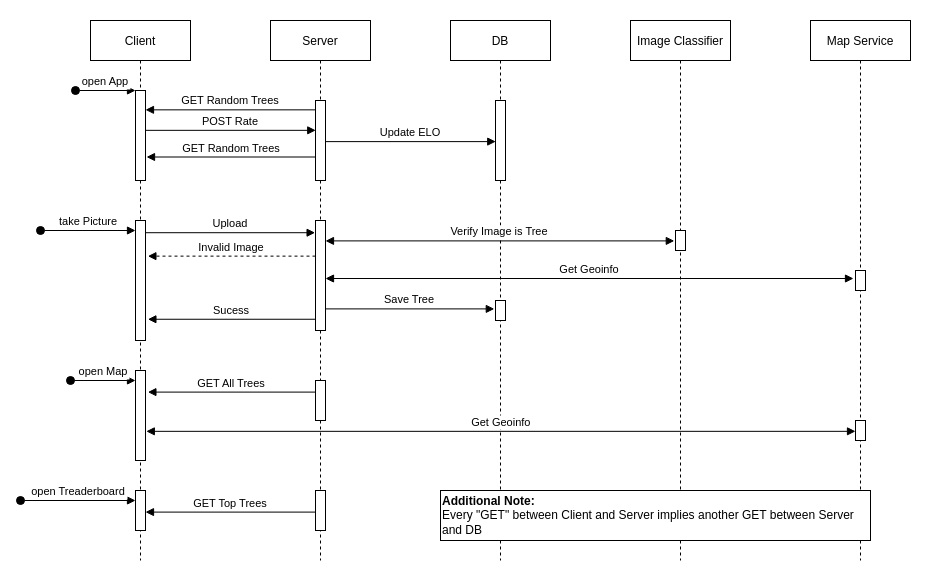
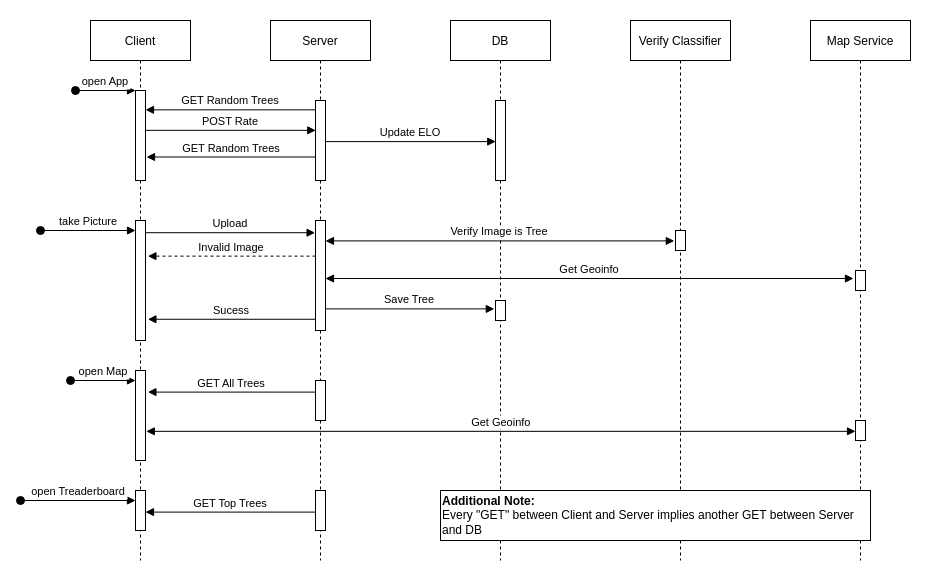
  <mxCell id="0" />
  <mxCell id="1" parent="0" />
  <mxCell id="2" value="Client" style="shape=umlLifeline;perimeter=lifelinePerimeter;container=1;collapsible=0;recursiveResize=0;rounded=0;shadow=0;strokeWidth=1;" parent="1" vertex="1"><mxGeometry x="90" y="20" width="100" height="540" as="geometry" /></mxCell>
  <mxCell id="3" value="" style="points=[];perimeter=orthogonalPerimeter;rounded=0;shadow=0;strokeWidth=1;" parent="2" vertex="1"><mxGeometry x="45" y="70" width="10" height="90" as="geometry" /></mxCell>
  <mxCell id="4" value="open App" style="verticalAlign=bottom;startArrow=oval;endArrow=block;startSize=8;shadow=0;strokeWidth=1;" parent="2" target="3" edge="1"><mxGeometry relative="1" as="geometry"><mxPoint x="-15" y="70" as="sourcePoint" /></mxGeometry></mxCell>
  <mxCell id="5" value="" style="points=[];perimeter=orthogonalPerimeter;rounded=0;shadow=0;strokeWidth=1;" vertex="1" parent="2"><mxGeometry x="45" y="200" width="10" height="120" as="geometry" /></mxCell>
  <mxCell id="6" value="" style="points=[];perimeter=orthogonalPerimeter;rounded=0;shadow=0;strokeWidth=1;" vertex="1" parent="2"><mxGeometry x="45" y="350" width="10" height="90" as="geometry" /></mxCell>
  <mxCell id="7" value="open Map" style="verticalAlign=bottom;startArrow=oval;endArrow=block;startSize=8;shadow=0;strokeWidth=1;" edge="1" parent="2" target="6"><mxGeometry relative="1" as="geometry"><mxPoint x="-20" y="360" as="sourcePoint" /><mxPoint x="45" y="360" as="targetPoint" /></mxGeometry></mxCell>
  <mxCell id="8" value="" style="points=[];perimeter=orthogonalPerimeter;rounded=0;shadow=0;strokeWidth=1;" vertex="1" parent="2"><mxGeometry x="45" y="470" width="10" height="40" as="geometry" /></mxCell>
  <mxCell id="9" value="Server" style="shape=umlLifeline;perimeter=lifelinePerimeter;container=1;collapsible=0;recursiveResize=0;rounded=0;shadow=0;strokeWidth=1;" parent="1" vertex="1"><mxGeometry x="270" y="20" width="100" height="540" as="geometry" /></mxCell>
  <mxCell id="10" value="" style="points=[];perimeter=orthogonalPerimeter;rounded=0;shadow=0;strokeWidth=1;" parent="9" vertex="1"><mxGeometry x="45" y="80" width="10" height="80" as="geometry" /></mxCell>
  <mxCell id="11" value="" style="points=[];perimeter=orthogonalPerimeter;rounded=0;shadow=0;strokeWidth=1;" vertex="1" parent="9"><mxGeometry x="45" y="200" width="10" height="110" as="geometry" /></mxCell>
  <mxCell id="12" value="" style="points=[];perimeter=orthogonalPerimeter;rounded=0;shadow=0;strokeWidth=1;" vertex="1" parent="9"><mxGeometry x="45" y="360" width="10" height="40" as="geometry" /></mxCell>
  <mxCell id="13" value="" style="points=[];perimeter=orthogonalPerimeter;rounded=0;shadow=0;strokeWidth=1;" vertex="1" parent="9"><mxGeometry x="45" y="470" width="10" height="40" as="geometry" /></mxCell>
  <mxCell id="14" value="POST Rate" style="verticalAlign=bottom;endArrow=block;entryX=0.026;entryY=0.373;shadow=0;strokeWidth=1;entryDx=0;entryDy=0;entryPerimeter=0;" parent="1" source="3" target="10" edge="1"><mxGeometry relative="1" as="geometry"><mxPoint x="245" y="100" as="sourcePoint" /></mxGeometry></mxCell>
  <mxCell id="15" value="GET Random Trees" style="verticalAlign=bottom;endArrow=block;entryX=1;entryY=0.215;shadow=0;strokeWidth=1;entryDx=0;entryDy=0;entryPerimeter=0;" parent="1" source="10" target="3" edge="1"><mxGeometry relative="1" as="geometry"><mxPoint x="210" y="140" as="sourcePoint" /></mxGeometry></mxCell>
  <mxCell id="16" value="DB" style="shape=umlLifeline;perimeter=lifelinePerimeter;container=1;collapsible=0;recursiveResize=0;rounded=0;shadow=0;strokeWidth=1;" vertex="1" parent="1"><mxGeometry x="450" y="20" width="100" height="540" as="geometry" /></mxCell>
  <mxCell id="17" value="" style="points=[];perimeter=orthogonalPerimeter;rounded=0;shadow=0;strokeWidth=1;" vertex="1" parent="16"><mxGeometry x="45" y="80" width="10" height="80" as="geometry" /></mxCell>
  <mxCell id="18" value="" style="points=[];perimeter=orthogonalPerimeter;rounded=0;shadow=0;strokeWidth=1;" vertex="1" parent="16"><mxGeometry x="45" y="280" width="10" height="20" as="geometry" /></mxCell>
- <mxCell id="19" value="Image Classifier" style="shape=umlLifeline;perimeter=lifelinePerimeter;container=1;collapsible=0;recursiveResize=0;rounded=0;shadow=0;strokeWidth=1;" vertex="1" parent="1"><mxGeometry x="630" y="20" width="100" height="540" as="geometry" /></mxCell>
+ <mxCell id="19" value="Verify Classifier" style="shape=umlLifeline;perimeter=lifelinePerimeter;container=1;collapsible=0;recursiveResize=0;rounded=0;shadow=0;strokeWidth=1;" vertex="1" parent="1"><mxGeometry x="630" y="20" width="100" height="540" as="geometry" /></mxCell>
  <mxCell id="20" value="" style="points=[];perimeter=orthogonalPerimeter;rounded=0;shadow=0;strokeWidth=1;" vertex="1" parent="19"><mxGeometry x="45" y="210" width="10" height="20" as="geometry" /></mxCell>
  <mxCell id="21" value="Map Service" style="shape=umlLifeline;perimeter=lifelinePerimeter;container=1;collapsible=0;recursiveResize=0;rounded=0;shadow=0;strokeWidth=1;" vertex="1" parent="1"><mxGeometry x="810" y="20" width="100" height="540" as="geometry" /></mxCell>
  <mxCell id="22" value="" style="points=[];perimeter=orthogonalPerimeter;rounded=0;shadow=0;strokeWidth=1;" vertex="1" parent="21"><mxGeometry x="45" y="250" width="10" height="20" as="geometry" /></mxCell>
  <mxCell id="23" value="" style="points=[];perimeter=orthogonalPerimeter;rounded=0;shadow=0;strokeWidth=1;" vertex="1" parent="21"><mxGeometry x="45" y="400" width="10" height="20" as="geometry" /></mxCell>
  <mxCell id="24" value="Update ELO" style="verticalAlign=bottom;endArrow=block;entryX=0.026;entryY=0.514;shadow=0;strokeWidth=1;entryDx=0;entryDy=0;entryPerimeter=0;" edge="1" parent="1" source="10" target="17"><mxGeometry relative="1" as="geometry"><mxPoint x="350" y="140" as="sourcePoint" /><mxPoint x="495.77" y="160" as="targetPoint" /></mxGeometry></mxCell>
  <mxCell id="25" value="GET Random Trees" style="verticalAlign=bottom;endArrow=block;entryX=1.103;entryY=0.739;shadow=0;strokeWidth=1;entryDx=0;entryDy=0;entryPerimeter=0;" edge="1" parent="1" source="10" target="3"><mxGeometry relative="1" as="geometry"><mxPoint x="325" y="115.2" as="sourcePoint" /><mxPoint x="157.05" y="115.2" as="targetPoint" /></mxGeometry></mxCell>
  <mxCell id="26" value="take Picture" style="verticalAlign=bottom;startArrow=oval;endArrow=block;startSize=8;shadow=0;strokeWidth=1;" edge="1" parent="1" target="5"><mxGeometry relative="1" as="geometry"><mxPoint x="40" y="230" as="sourcePoint" /><mxPoint x="145" y="100" as="targetPoint" /></mxGeometry></mxCell>
  <mxCell id="27" value="Upload" style="verticalAlign=bottom;endArrow=block;shadow=0;strokeWidth=1;entryX=-0.04;entryY=0.111;entryDx=0;entryDy=0;entryPerimeter=0;" edge="1" parent="1" source="5" target="11"><mxGeometry relative="1" as="geometry"><mxPoint x="155" y="139.84" as="sourcePoint" /><mxPoint x="310" y="230" as="targetPoint" /></mxGeometry></mxCell>
  <mxCell id="28" value="Verify Image is Tree" style="verticalAlign=bottom;endArrow=block;entryX=-0.12;entryY=0.52;shadow=0;strokeWidth=1;entryDx=0;entryDy=0;entryPerimeter=0;startArrow=block;startFill=1;" edge="1" parent="1" source="11" target="20"><mxGeometry relative="1" as="geometry"><mxPoint x="335" y="151.12" as="sourcePoint" /><mxPoint x="505.26" y="151.12" as="targetPoint" /></mxGeometry></mxCell>
  <mxCell id="29" value="Invalid Image" style="verticalAlign=bottom;endArrow=block;entryX=1.24;entryY=0.297;shadow=0;strokeWidth=1;entryDx=0;entryDy=0;entryPerimeter=0;dashed=1;" edge="1" parent="1" source="11" target="5"><mxGeometry relative="1" as="geometry"><mxPoint x="308.97" y="340" as="sourcePoint" /><mxPoint x="140" y="340" as="targetPoint" /></mxGeometry></mxCell>
  <mxCell id="30" value="Get Geoinfo" style="verticalAlign=bottom;endArrow=block;entryX=-0.2;entryY=0.4;shadow=0;strokeWidth=1;entryDx=0;entryDy=0;entryPerimeter=0;startArrow=block;startFill=1;" edge="1" parent="1" source="11" target="22"><mxGeometry relative="1" as="geometry"><mxPoint x="335" y="247.48" as="sourcePoint" /><mxPoint x="683.72" y="247.48" as="targetPoint" /></mxGeometry></mxCell>
  <mxCell id="31" value="Sucess" style="verticalAlign=bottom;endArrow=block;entryX=1.24;entryY=0.823;shadow=0;strokeWidth=1;entryDx=0;entryDy=0;entryPerimeter=0;" edge="1" parent="1" source="11" target="5"><mxGeometry relative="1" as="geometry"><mxPoint x="325" y="166.51" as="sourcePoint" /><mxPoint x="156.03" y="166.51" as="targetPoint" /></mxGeometry></mxCell>
  <mxCell id="32" value="Get Geoinfo" style="verticalAlign=bottom;endArrow=block;shadow=0;strokeWidth=1;startArrow=block;startFill=1;exitX=1.08;exitY=0.676;exitDx=0;exitDy=0;exitPerimeter=0;" edge="1" parent="1" source="6" target="23"><mxGeometry relative="1" as="geometry"><mxPoint x="250" y="400" as="sourcePoint" /><mxPoint x="778" y="400" as="targetPoint" /></mxGeometry></mxCell>
  <mxCell id="33" value="GET All Trees" style="verticalAlign=bottom;endArrow=block;entryX=1.24;entryY=0.24;shadow=0;strokeWidth=1;entryDx=0;entryDy=0;entryPerimeter=0;" edge="1" parent="1" source="12" target="6"><mxGeometry relative="1" as="geometry"><mxPoint x="315" y="390" as="sourcePoint" /><mxPoint x="145" y="390" as="targetPoint" /></mxGeometry></mxCell>
  <mxCell id="34" value="open Treaderboard" style="verticalAlign=bottom;startArrow=oval;endArrow=block;startSize=8;shadow=0;strokeWidth=1;" edge="1" parent="1" target="8"><mxGeometry relative="1" as="geometry"><mxPoint x="20" y="500" as="sourcePoint" /><mxPoint x="145" y="390" as="targetPoint" /></mxGeometry></mxCell>
  <mxCell id="35" value="GET Top Trees" style="verticalAlign=bottom;endArrow=block;entryX=1;entryY=0.54;shadow=0;strokeWidth=1;entryDx=0;entryDy=0;entryPerimeter=0;" edge="1" parent="1" source="13" target="8"><mxGeometry relative="1" as="geometry"><mxPoint x="315" y="580" as="sourcePoint" /><mxPoint x="147.4" y="580" as="targetPoint" /></mxGeometry></mxCell>
  <mxCell id="36" value="Save Tree" style="verticalAlign=bottom;endArrow=block;entryX=-0.12;entryY=0.42;shadow=0;strokeWidth=1;entryDx=0;entryDy=0;entryPerimeter=0;" edge="1" parent="1" source="11" target="18"><mxGeometry relative="1" as="geometry"><mxPoint x="330" y="329.6" as="sourcePoint" /><mxPoint x="500.26" y="329.6" as="targetPoint" /></mxGeometry></mxCell>
  <mxCell id="37" value="&lt;b&gt;Additional Note:&lt;/b&gt;&lt;br&gt;Every &quot;GET&quot; between Client and Server implies another GET between Server and DB" style="rounded=0;whiteSpace=wrap;html=1;align=left;" vertex="1" parent="1"><mxGeometry x="440" y="490" width="430" height="50" as="geometry" /></mxCell>
